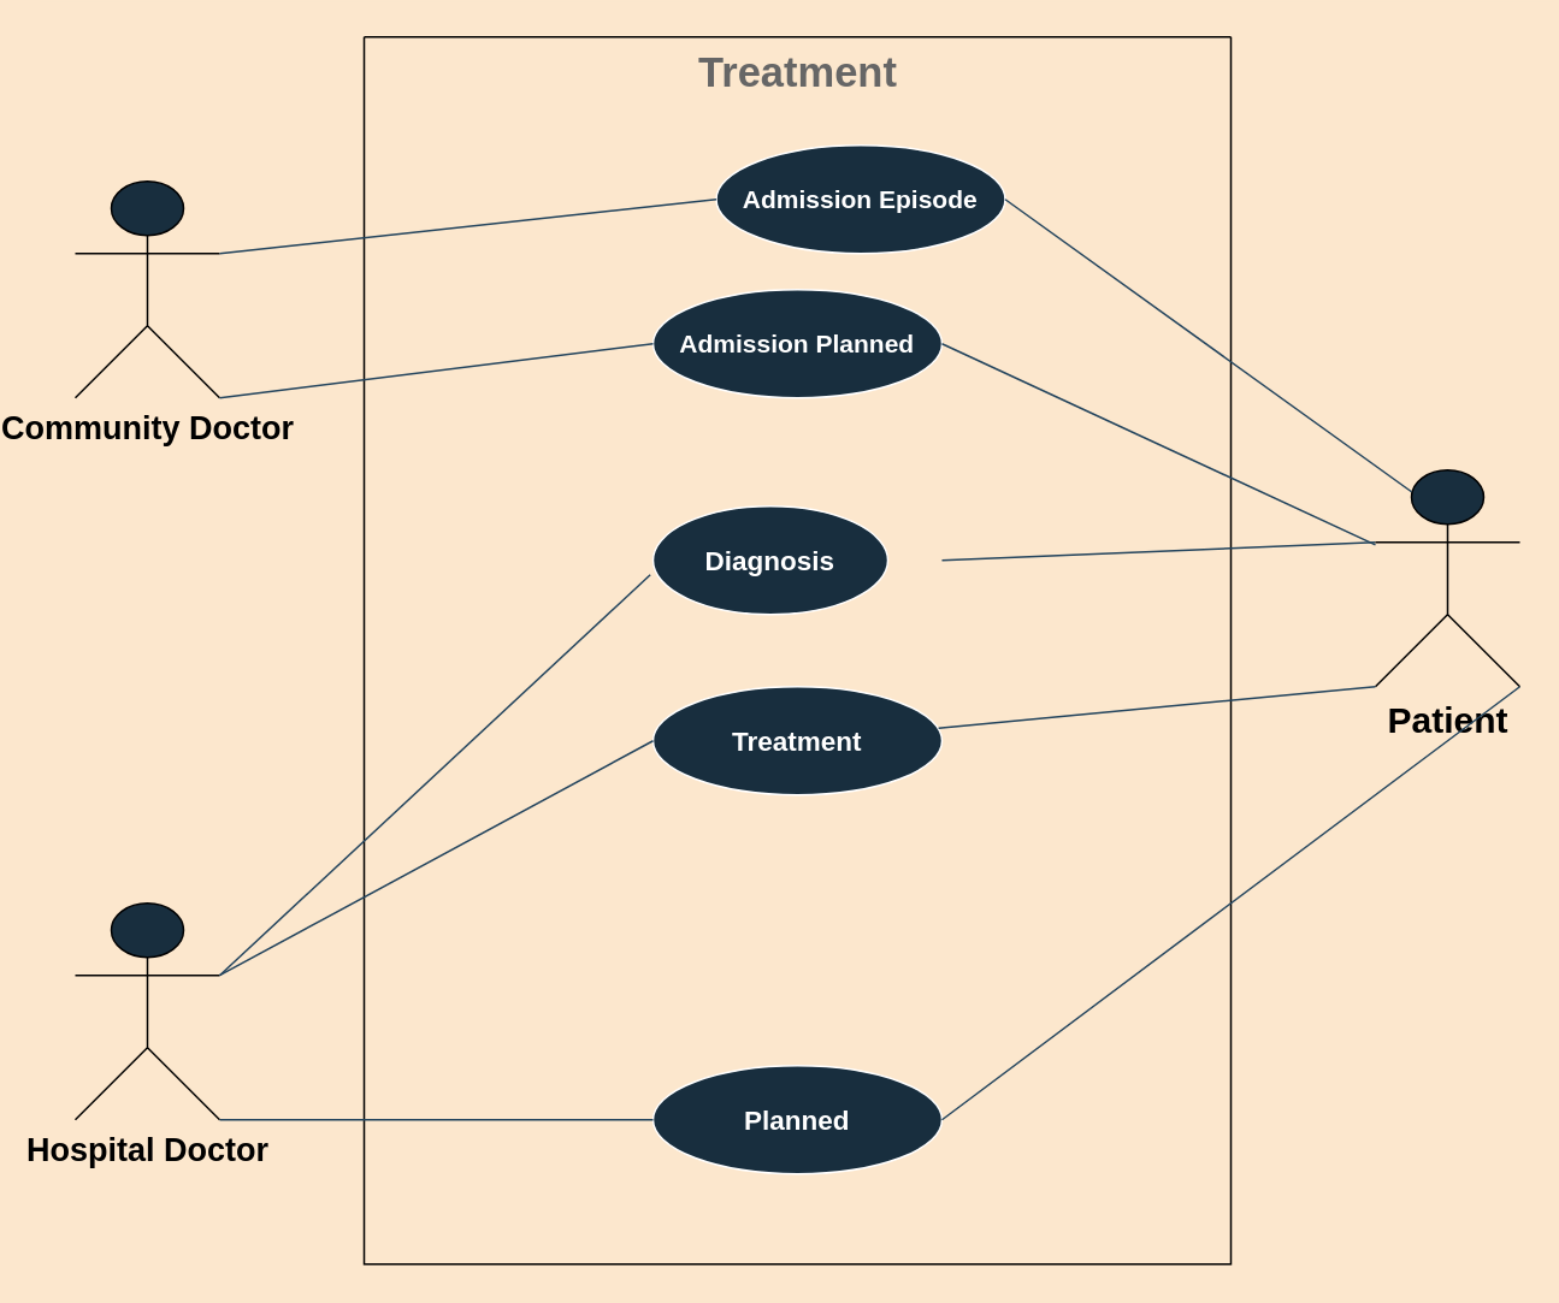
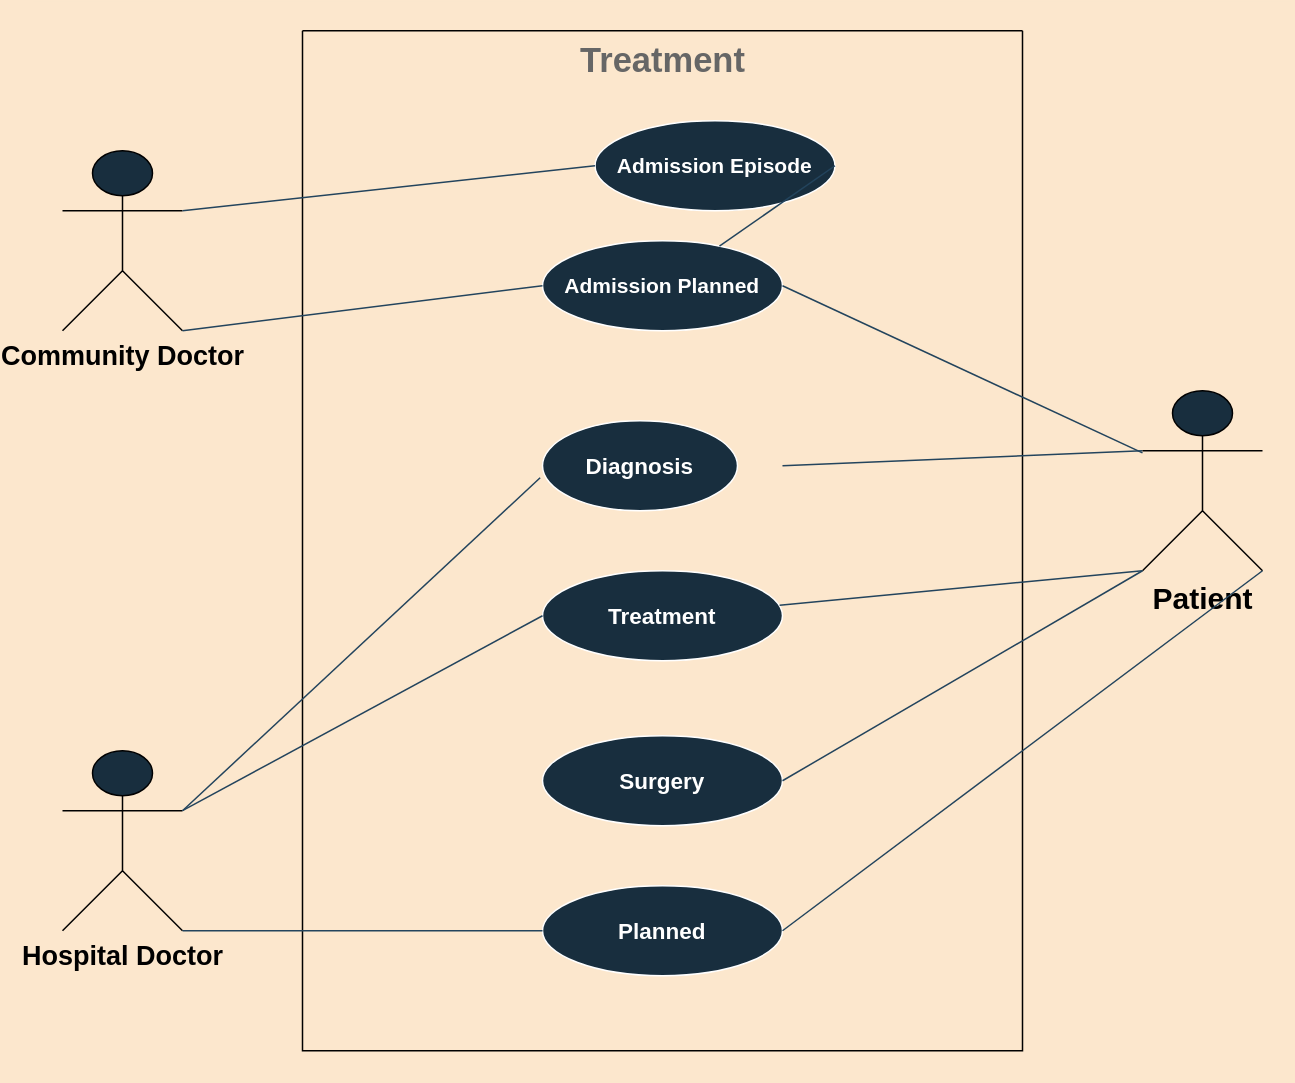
  <mxCell id="0" />
  <mxCell id="1" parent="0" />
  <mxCell id="2" value="" style="swimlane;startSize=0;fillColor=#182E3E;strokeColor=#000000;fontColor=#000000;" parent="1" vertex="1"><mxGeometry x="180" y="20" width="480" height="680" as="geometry" /></mxCell>
  <mxCell id="3" value="&lt;b&gt;&lt;font style=&quot;font-size: 14px;&quot;&gt;Admission Episode&lt;/font&gt;&lt;/b&gt;" style="ellipse;whiteSpace=wrap;html=1;fillColor=#182E3E;strokeColor=#FFFFFF;fontColor=#FFFFFF;" parent="2" vertex="1"><mxGeometry x="195" y="60" width="160" height="60" as="geometry" /></mxCell>
  <mxCell id="4" value="&lt;b&gt;&lt;font style=&quot;font-size: 14px;&quot;&gt;Admission Planned&lt;/font&gt;&lt;/b&gt;" style="ellipse;whiteSpace=wrap;html=1;fillColor=#182E3E;strokeColor=#FFFFFF;fontColor=#FFFFFF;" parent="2" vertex="1"><mxGeometry x="160" y="140" width="160" height="60" as="geometry" /></mxCell>
  <mxCell id="5" value="&lt;b&gt;&lt;font style=&quot;font-size: 15px;&quot;&gt;Diagnosis&lt;/font&gt;&lt;/b&gt;" style="ellipse;whiteSpace=wrap;html=1;fillColor=#182E3E;strokeColor=#FFFFFF;fontColor=#FFFFFF;" parent="2" vertex="1"><mxGeometry x="160" y="260" width="130" height="60" as="geometry" /></mxCell>
  <mxCell id="6" value="&lt;b&gt;&lt;font style=&quot;font-size: 15px;&quot;&gt;Treatment&lt;/font&gt;&lt;/b&gt;" style="ellipse;whiteSpace=wrap;html=1;fillColor=#182E3E;strokeColor=#FFFFFF;fontColor=#FFFFFF;" parent="2" vertex="1"><mxGeometry x="160" y="360" width="160" height="60" as="geometry" /></mxCell>
+ <mxCell id="7" value="&lt;b&gt;&lt;font style=&quot;font-size: 15px;&quot;&gt;Surgery&lt;/font&gt;&lt;/b&gt;" style="ellipse;whiteSpace=wrap;html=1;fillColor=#182E3E;strokeColor=#FFFFFF;fontColor=#FFFFFF;" parent="2" vertex="1"><mxGeometry x="160" y="470" width="160" height="60" as="geometry" /></mxCell>
  <mxCell id="8" value="&lt;b&gt;&lt;font style=&quot;font-size: 15px;&quot;&gt;Planned&lt;/font&gt;&lt;/b&gt;" style="ellipse;whiteSpace=wrap;html=1;fillColor=#182E3E;strokeColor=#FFFFFF;fontColor=#FFFFFF;" parent="2" vertex="1"><mxGeometry x="160" y="570" width="160" height="60" as="geometry" /></mxCell>
  <mxCell id="9" value="" style="endArrow=none;html=1;rounded=0;exitX=1;exitY=0.5;exitDx=0;exitDy=0;entryX=0;entryY=0.333;entryDx=0;entryDy=0;entryPerimeter=0;labelBackgroundColor=#FCE7CD;strokeColor=#23445D;" parent="2" target="13" edge="1"><mxGeometry width="50" height="50" relative="1" as="geometry"><mxPoint x="320" y="290" as="sourcePoint" /><mxPoint x="580" y="462" as="targetPoint" /></mxGeometry></mxCell>
  <mxCell id="10" value="&lt;b&gt;&lt;font style=&quot;font-size: 23px;&quot;&gt;Treatment&lt;/font&gt;&lt;/b&gt;" style="text;html=1;align=center;verticalAlign=middle;resizable=0;points=[];autosize=1;strokeColor=none;fillColor=none;fontSize=18;fontColor=#666666;" parent="2" vertex="1"><mxGeometry x="175" width="130" height="40" as="geometry" /></mxCell>
  <mxCell id="11" value="&lt;b&gt;&lt;font style=&quot;font-size: 18px;&quot;&gt;Community Doctor&lt;/font&gt;&lt;/b&gt;" style="shape=umlActor;verticalLabelPosition=bottom;verticalAlign=top;html=1;outlineConnect=0;fillColor=#182E3E;strokeColor=#000000;fontColor=#000000;" parent="1" vertex="1"><mxGeometry x="20" y="100" width="80" height="120" as="geometry" /></mxCell>
  <mxCell id="12" value="&lt;b&gt;&lt;font style=&quot;font-size: 18px;&quot;&gt;Hospital Doctor&lt;/font&gt;&lt;/b&gt;" style="shape=umlActor;verticalLabelPosition=bottom;verticalAlign=top;html=1;outlineConnect=0;fillColor=#182E3E;strokeColor=#000000;fontColor=#000000;" parent="1" vertex="1"><mxGeometry x="20" y="500" width="80" height="120" as="geometry" /></mxCell>
  <mxCell id="13" value="&lt;b&gt;&lt;font style=&quot;font-size: 20px;&quot;&gt;Patient&lt;/font&gt;&lt;/b&gt;" style="shape=umlActor;verticalLabelPosition=bottom;verticalAlign=top;html=1;outlineConnect=0;fillColor=#182E3E;strokeColor=#000000;fontColor=#000000;" parent="1" vertex="1"><mxGeometry x="740" y="260" width="80" height="120" as="geometry" /></mxCell>
- <mxCell id="14" value="" style="endArrow=none;html=1;rounded=0;exitX=1;exitY=0.5;exitDx=0;exitDy=0;entryX=0.25;entryY=0.1;entryDx=0;entryDy=0;entryPerimeter=0;labelBackgroundColor=#FCE7CD;strokeColor=#23445D;" parent="1" source="3" target="13" edge="1"><mxGeometry width="50" height="50" relative="1" as="geometry"><mxPoint x="560" y="150" as="sourcePoint" /><mxPoint x="610" y="100" as="targetPoint" /></mxGeometry></mxCell>
+ <mxCell id="14" value="" style="endArrow=none;html=1;rounded=0;exitX=1;exitY=0.5;exitDx=0;exitDy=0;labelBackgroundColor=#FCE7CD;strokeColor=#23445D;" parent="1" source="3" target="4" edge="1"><mxGeometry width="50" height="50" relative="1" as="geometry"><mxPoint x="560" y="150" as="sourcePoint" /><mxPoint x="610" y="100" as="targetPoint" /></mxGeometry></mxCell>
  <mxCell id="15" value="" style="endArrow=none;html=1;rounded=0;exitX=1;exitY=0.5;exitDx=0;exitDy=0;labelBackgroundColor=#FCE7CD;strokeColor=#23445D;" parent="1" source="4" target="13" edge="1"><mxGeometry width="50" height="50" relative="1" as="geometry"><mxPoint x="580" y="328" as="sourcePoint" /><mxPoint x="840" y="500" as="targetPoint" /></mxGeometry></mxCell>
  <mxCell id="16" value="" style="endArrow=none;html=1;rounded=0;exitX=0.988;exitY=0.383;exitDx=0;exitDy=0;exitPerimeter=0;entryX=0;entryY=1;entryDx=0;entryDy=0;entryPerimeter=0;labelBackgroundColor=#FCE7CD;strokeColor=#23445D;" parent="1" source="6" target="13" edge="1"><mxGeometry width="50" height="50" relative="1" as="geometry"><mxPoint x="540" y="400" as="sourcePoint" /><mxPoint x="630" y="380" as="targetPoint" /></mxGeometry></mxCell>
+ <mxCell id="17" value="" style="endArrow=none;html=1;rounded=0;exitX=1;exitY=0.5;exitDx=0;exitDy=0;entryX=0;entryY=1;entryDx=0;entryDy=0;entryPerimeter=0;labelBackgroundColor=#FCE7CD;strokeColor=#23445D;" parent="1" source="7" target="13" edge="1"><mxGeometry width="50" height="50" relative="1" as="geometry"><mxPoint x="550" y="540" as="sourcePoint" /><mxPoint x="600" y="490" as="targetPoint" /></mxGeometry></mxCell>
  <mxCell id="18" value="" style="endArrow=none;html=1;rounded=0;exitX=1;exitY=0.5;exitDx=0;exitDy=0;entryX=1;entryY=1;entryDx=0;entryDy=0;entryPerimeter=0;labelBackgroundColor=#FCE7CD;strokeColor=#23445D;" parent="1" source="8" target="13" edge="1"><mxGeometry width="50" height="50" relative="1" as="geometry"><mxPoint x="560" y="610" as="sourcePoint" /><mxPoint x="610" y="560" as="targetPoint" /></mxGeometry></mxCell>
  <mxCell id="19" value="" style="endArrow=none;html=1;rounded=0;fontSize=18;exitX=1;exitY=0.333;exitDx=0;exitDy=0;exitPerimeter=0;entryX=0;entryY=0.5;entryDx=0;entryDy=0;labelBackgroundColor=#FCE7CD;strokeColor=#23445D;" parent="1" source="11" target="3" edge="1"><mxGeometry width="50" height="50" relative="1" as="geometry"><mxPoint x="240" y="150" as="sourcePoint" /><mxPoint x="290" y="100" as="targetPoint" /></mxGeometry></mxCell>
  <mxCell id="20" value="" style="endArrow=none;html=1;rounded=0;fontSize=18;exitX=1;exitY=1;exitDx=0;exitDy=0;exitPerimeter=0;entryX=0;entryY=0.5;entryDx=0;entryDy=0;labelBackgroundColor=#FCE7CD;strokeColor=#23445D;" parent="1" source="11" target="4" edge="1"><mxGeometry width="50" height="50" relative="1" as="geometry"><mxPoint x="240" y="230" as="sourcePoint" /><mxPoint x="290" y="180" as="targetPoint" /></mxGeometry></mxCell>
  <mxCell id="21" value="" style="endArrow=none;html=1;rounded=0;fontSize=18;entryX=-0.012;entryY=0.633;entryDx=0;entryDy=0;entryPerimeter=0;labelBackgroundColor=#FCE7CD;strokeColor=#23445D;" parent="1" target="5" edge="1"><mxGeometry width="50" height="50" relative="1" as="geometry"><mxPoint x="100" y="540" as="sourcePoint" /><mxPoint x="270" y="430" as="targetPoint" /></mxGeometry></mxCell>
  <mxCell id="22" value="" style="endArrow=none;html=1;rounded=0;fontSize=18;exitX=1;exitY=0.333;exitDx=0;exitDy=0;exitPerimeter=0;entryX=0;entryY=0.5;entryDx=0;entryDy=0;labelBackgroundColor=#FCE7CD;strokeColor=#23445D;" parent="1" source="12" target="6" edge="1"><mxGeometry width="50" height="50" relative="1" as="geometry"><mxPoint x="230" y="530" as="sourcePoint" /><mxPoint x="280" y="480" as="targetPoint" /></mxGeometry></mxCell>
  <mxCell id="23" value="" style="endArrow=none;html=1;rounded=0;fontSize=18;exitX=1;exitY=1;exitDx=0;exitDy=0;exitPerimeter=0;entryX=0;entryY=0.5;entryDx=0;entryDy=0;labelBackgroundColor=#FCE7CD;strokeColor=#23445D;" parent="1" source="12" target="8" edge="1"><mxGeometry width="50" height="50" relative="1" as="geometry"><mxPoint x="250" y="680" as="sourcePoint" /><mxPoint x="300" y="630" as="targetPoint" /></mxGeometry></mxCell>
